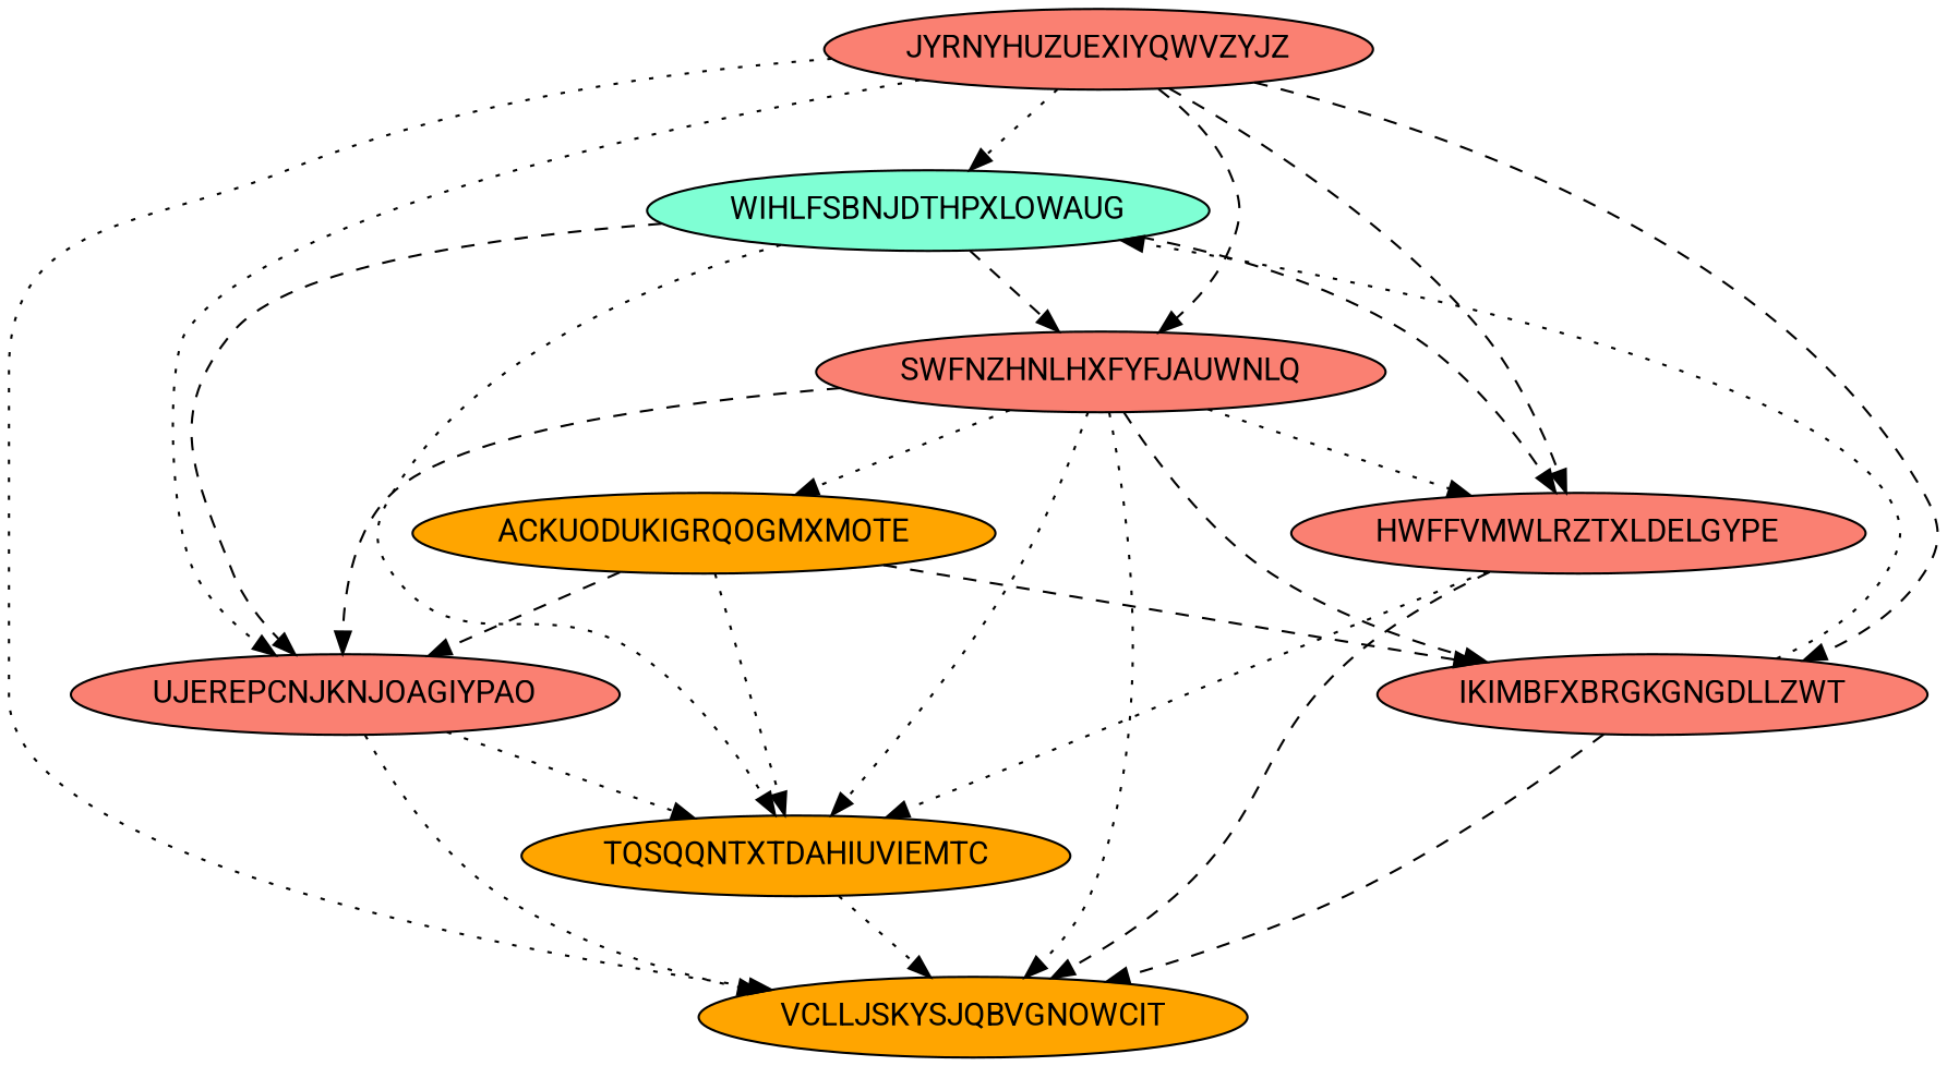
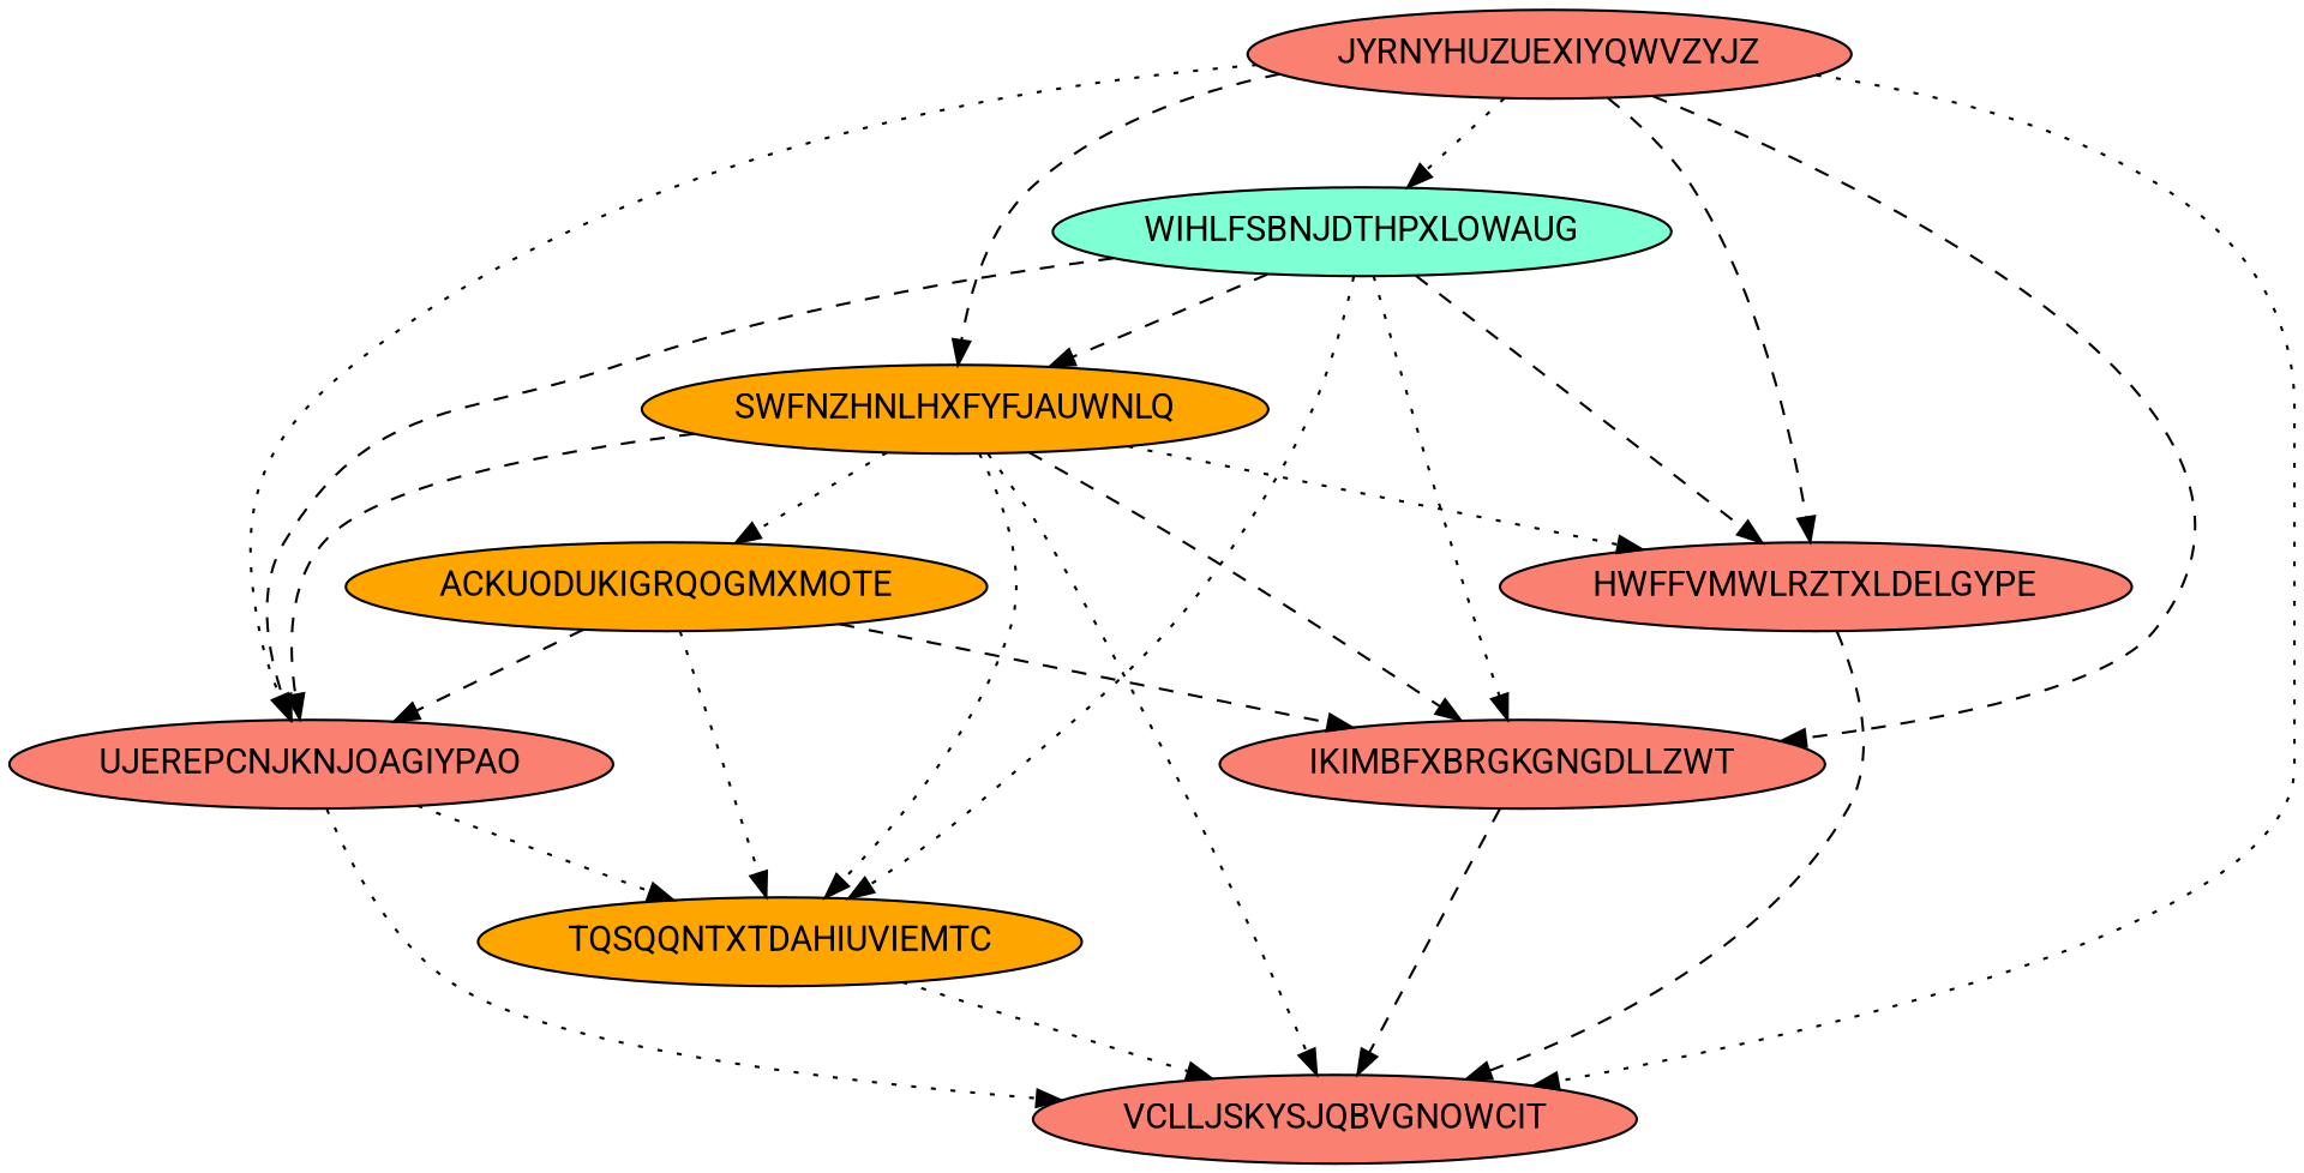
  digraph {
    fontname=Roboto
    node [Weight=13 fillcolor=salmon fontname=Roboto style=filled]
    edge [Weight=20 fontname=Roboto style=dotted]
    WIHLFSBNJDTHPXLOWAUG [Weight=17 fillcolor=aquamarine]
    JYRNYHUZUEXIYQWVZYJZ
-   SWFNZHNLHXFYFJAUWNLQ [Weight=17]
+   SWFNZHNLHXFYFJAUWNLQ [Weight=17 fillcolor=orange]
    HWFFVMWLRZTXLDELGYPE [Weight=18]
    UJEREPCNJKNJOAGIYPAO [Weight=18]
-   VCLLJSKYSJQBVGNOWCIT [fillcolor=orange]
+   VCLLJSKYSJQBVGNOWCIT
    IKIMBFXBRGKGNGDLLZWT [Weight=16]
    TQSQQNTXTDAHIUVIEMTC [Weight=19 fillcolor=orange]
    ACKUODUKIGRQOGMXMOTE [fillcolor=orange]
    WIHLFSBNJDTHPXLOWAUG -> SWFNZHNLHXFYFJAUWNLQ [Weight=15 style=dashed]
    WIHLFSBNJDTHPXLOWAUG -> HWFFVMWLRZTXLDELGYPE [style=dashed]
    WIHLFSBNJDTHPXLOWAUG -> UJEREPCNJKNJOAGIYPAO [Weight=13 style=dashed]
-   IKIMBFXBRGKGNGDLLZWT -> WIHLFSBNJDTHPXLOWAUG [Weight=14]
+   WIHLFSBNJDTHPXLOWAUG -> IKIMBFXBRGKGNGDLLZWT [Weight=14]
    WIHLFSBNJDTHPXLOWAUG -> TQSQQNTXTDAHIUVIEMTC [Weight=11]
    JYRNYHUZUEXIYQWVZYJZ -> WIHLFSBNJDTHPXLOWAUG [Weight=19]
    JYRNYHUZUEXIYQWVZYJZ -> SWFNZHNLHXFYFJAUWNLQ [Weight=11 style=dashed]
    JYRNYHUZUEXIYQWVZYJZ -> HWFFVMWLRZTXLDELGYPE [Weight=11 style=dashed]
    JYRNYHUZUEXIYQWVZYJZ -> UJEREPCNJKNJOAGIYPAO [Weight=17]
    JYRNYHUZUEXIYQWVZYJZ -> VCLLJSKYSJQBVGNOWCIT [Weight=14]
    JYRNYHUZUEXIYQWVZYJZ -> IKIMBFXBRGKGNGDLLZWT [Weight=12 style=dashed]
    SWFNZHNLHXFYFJAUWNLQ -> HWFFVMWLRZTXLDELGYPE [Weight=18]
    SWFNZHNLHXFYFJAUWNLQ -> UJEREPCNJKNJOAGIYPAO [style=dashed]
    SWFNZHNLHXFYFJAUWNLQ -> VCLLJSKYSJQBVGNOWCIT [Weight=11]
    SWFNZHNLHXFYFJAUWNLQ -> IKIMBFXBRGKGNGDLLZWT [Weight=17 style=dashed]
    SWFNZHNLHXFYFJAUWNLQ -> TQSQQNTXTDAHIUVIEMTC [Weight=16]
    SWFNZHNLHXFYFJAUWNLQ -> ACKUODUKIGRQOGMXMOTE [Weight=15]
    HWFFVMWLRZTXLDELGYPE -> VCLLJSKYSJQBVGNOWCIT [style=dashed]
-   HWFFVMWLRZTXLDELGYPE -> TQSQQNTXTDAHIUVIEMTC
    UJEREPCNJKNJOAGIYPAO -> VCLLJSKYSJQBVGNOWCIT [Weight=18]
    UJEREPCNJKNJOAGIYPAO -> TQSQQNTXTDAHIUVIEMTC [Weight=14]
    IKIMBFXBRGKGNGDLLZWT -> VCLLJSKYSJQBVGNOWCIT [style=dashed]
    TQSQQNTXTDAHIUVIEMTC -> VCLLJSKYSJQBVGNOWCIT [Weight=15]
    ACKUODUKIGRQOGMXMOTE -> UJEREPCNJKNJOAGIYPAO [Weight=16 style=dashed]
    ACKUODUKIGRQOGMXMOTE -> IKIMBFXBRGKGNGDLLZWT [style=dashed]
    ACKUODUKIGRQOGMXMOTE -> TQSQQNTXTDAHIUVIEMTC [Weight=12]
  }
